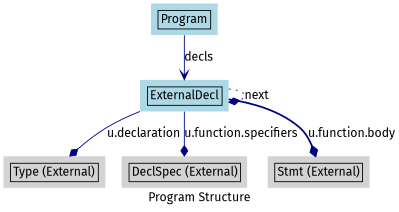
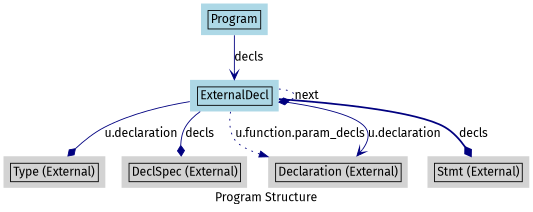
  digraph {
    fillcolor=lightcyan
    fontname="Fira Sans"
    label="Program Structure"
    rankdir=TB
    style=filled
    node [fillcolor=lightgray fontname="Fira Sans" shape=plaintext style="filled,dashed"]
    edge [arrowhead=diamond color=navy fontname="Fira Sans" style=solid]
    n1 [fillcolor=lightblue label=<<TABLE BORDER="0" CELLBORDER="1" CELLSPACING="0"><TR><TD>Program</TD></TR></TABLE>> style=filled]
    n2 [fillcolor=lightblue label=<<TABLE BORDER="0" CELLBORDER="1" CELLSPACING="0"><TR><TD>ExternalDecl</TD></TR></TABLE>> style=filled]
    n3 [label=<<TABLE BORDER="0" CELLBORDER="1" CELLSPACING="0"><TR><TD>Type (External)</TD></TR></TABLE>>]
    n4 [label=<<TABLE BORDER="0" CELLBORDER="1" CELLSPACING="0"><TR><TD>DeclSpec (External)</TD></TR></TABLE>>]
+   n5 [label=<<TABLE BORDER="0" CELLBORDER="1" CELLSPACING="0"><TR><TD>Declaration (External)</TD></TR></TABLE>>]
    n6 [label=<<TABLE BORDER="0" CELLBORDER="1" CELLSPACING="0"><TR><TD>Stmt (External)</TD></TR></TABLE>>]
    n1 -> n2 [arrowhead=vee label=decls]
    n2 -> n2 [label=next style=dotted]
    n2 -> n3 [label="u.declaration"]
-   n2 -> n4 [label="u.function.specifiers"]
-   n2 -> n6 [label="u.function.body" style=bold]
+   n2 -> n4 [label=decls]
+   n2 -> n5 [arrowhead=normal label="u.function.param_decls" style=dotted]
+   n2 -> n5 [arrowhead=vee label="u.declaration"]
+   n2 -> n6 [label=decls style=bold]
  }
